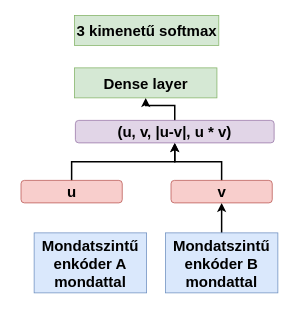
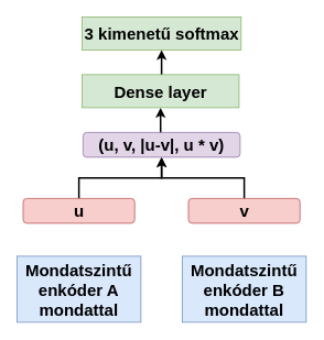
  <mxCell id="0" />
  <mxCell id="1" parent="0" />
- <mxCell id="2" value="&lt;b&gt;&lt;font style=&quot;font-size: 20px&quot;&gt;Mondatszintű enkóder A mondattal&lt;/font&gt;&lt;/b&gt;" style="rounded=0;whiteSpace=wrap;html=1;fillColor=#dae8fc;strokeColor=#6c8ebf;" vertex="1" parent="1"><mxGeometry x="45" y="310" width="150" height="80" as="geometry" /></mxCell>
- <mxCell id="3" style="edgeStyle=orthogonalEdgeStyle;rounded=0;orthogonalLoop=1;jettySize=auto;html=1;exitX=0.5;exitY=0;exitDx=0;exitDy=0;entryX=0.5;entryY=1;entryDx=0;entryDy=0;strokeWidth=2;" edge="1" parent="1" source="4" target="8"><mxGeometry relative="1" as="geometry" /></mxCell>
+ <mxCell id="2" value="&lt;b&gt;&lt;font style=&quot;font-size: 20px&quot;&gt;Mondatszintű enkóder A mondattal&lt;/font&gt;&lt;/b&gt;" style="rounded=0;whiteSpace=wrap;html=1;fillColor=#dae8fc;strokeColor=#6c8ebf;" vertex="1" parent="1"><mxGeometry x="20" y="310" width="150" height="80" as="geometry" /></mxCell>
  <mxCell id="4" value="&lt;b&gt;&lt;font style=&quot;font-size: 20px&quot;&gt;Mondatszintű enkóder B mondattal&lt;br&gt;&lt;/font&gt;&lt;/b&gt;" style="rounded=0;whiteSpace=wrap;html=1;fillColor=#dae8fc;strokeColor=#6c8ebf;" vertex="1" parent="1"><mxGeometry x="220" y="310" width="150" height="80" as="geometry" /></mxCell>
  <mxCell id="5" style="edgeStyle=orthogonalEdgeStyle;rounded=0;orthogonalLoop=1;jettySize=auto;html=1;exitX=0.5;exitY=0;exitDx=0;exitDy=0;strokeWidth=2;" edge="1" parent="1" source="6" target="10"><mxGeometry relative="1" as="geometry" /></mxCell>
  <mxCell id="6" value="&lt;font style=&quot;font-size: 20px&quot;&gt;&lt;b&gt;u&lt;/b&gt;&lt;/font&gt;" style="rounded=1;whiteSpace=wrap;html=1;fillColor=#f8cecc;strokeColor=#b85450;" vertex="1" parent="1"><mxGeometry x="27.5" y="240" width="135" height="30" as="geometry" /></mxCell>
  <mxCell id="7" style="edgeStyle=orthogonalEdgeStyle;rounded=0;orthogonalLoop=1;jettySize=auto;html=1;exitX=0.5;exitY=0;exitDx=0;exitDy=0;entryX=0.5;entryY=1;entryDx=0;entryDy=0;strokeWidth=2;" edge="1" parent="1" source="8" target="10"><mxGeometry relative="1" as="geometry" /></mxCell>
  <mxCell id="8" value="&lt;b&gt;&lt;font style=&quot;font-size: 20px&quot;&gt;v&lt;/font&gt;&lt;/b&gt;" style="rounded=1;whiteSpace=wrap;html=1;fillColor=#f8cecc;strokeColor=#b85450;" vertex="1" parent="1"><mxGeometry x="227.5" y="240" width="135" height="30" as="geometry" /></mxCell>
  <mxCell id="9" style="edgeStyle=orthogonalEdgeStyle;rounded=0;orthogonalLoop=1;jettySize=auto;html=1;exitX=0.5;exitY=0;exitDx=0;exitDy=0;entryX=0.5;entryY=1;entryDx=0;entryDy=0;strokeWidth=2;" edge="1" parent="1" source="10" target="12"><mxGeometry relative="1" as="geometry" /></mxCell>
- <mxCell id="10" value="&lt;b&gt;&lt;font style=&quot;font-size: 20px&quot;&gt;(u, v, |u-v|, u * v)&lt;br&gt;&lt;/font&gt;&lt;/b&gt;" style="rounded=1;whiteSpace=wrap;html=1;fillColor=#e1d5e7;strokeColor=#9673a6;" vertex="1" parent="1"><mxGeometry x="100" y="160" width="265" height="30" as="geometry" /></mxCell>
+ <mxCell id="10" value="&lt;b&gt;&lt;font style=&quot;font-size: 20px&quot;&gt;(u, v, |u-v|, u * v)&lt;br&gt;&lt;/font&gt;&lt;/b&gt;" style="rounded=1;whiteSpace=wrap;html=1;fillColor=#e1d5e7;strokeColor=#9673a6;" vertex="1" parent="1"><mxGeometry x="100" y="160" width="190" height="30" as="geometry" /></mxCell>
+ <mxCell id="11" style="edgeStyle=orthogonalEdgeStyle;rounded=0;orthogonalLoop=1;jettySize=auto;html=1;exitX=0.5;exitY=0;exitDx=0;exitDy=0;entryX=0.5;entryY=1;entryDx=0;entryDy=0;strokeWidth=2;" edge="1" parent="1" source="12" target="13"><mxGeometry relative="1" as="geometry" /></mxCell>
  <mxCell id="12" value="&lt;font style=&quot;font-size: 20px&quot;&gt;&lt;b&gt;Dense layer&lt;br&gt;&lt;/b&gt;&lt;/font&gt;" style="rounded=0;whiteSpace=wrap;html=1;fillColor=#d5e8d4;strokeColor=#82b366;" vertex="1" parent="1"><mxGeometry x="98.75" y="90" width="190" height="40" as="geometry" /></mxCell>
  <mxCell id="13" value="&lt;b&gt;&lt;font style=&quot;font-size: 20px&quot;&gt;3 kimenetű softmax&lt;br&gt;&lt;/font&gt;&lt;/b&gt;" style="rounded=0;whiteSpace=wrap;html=1;fillColor=#d5e8d4;strokeColor=#82b366;" vertex="1" parent="1"><mxGeometry x="98.75" y="20" width="192.5" height="40" as="geometry" /></mxCell>
